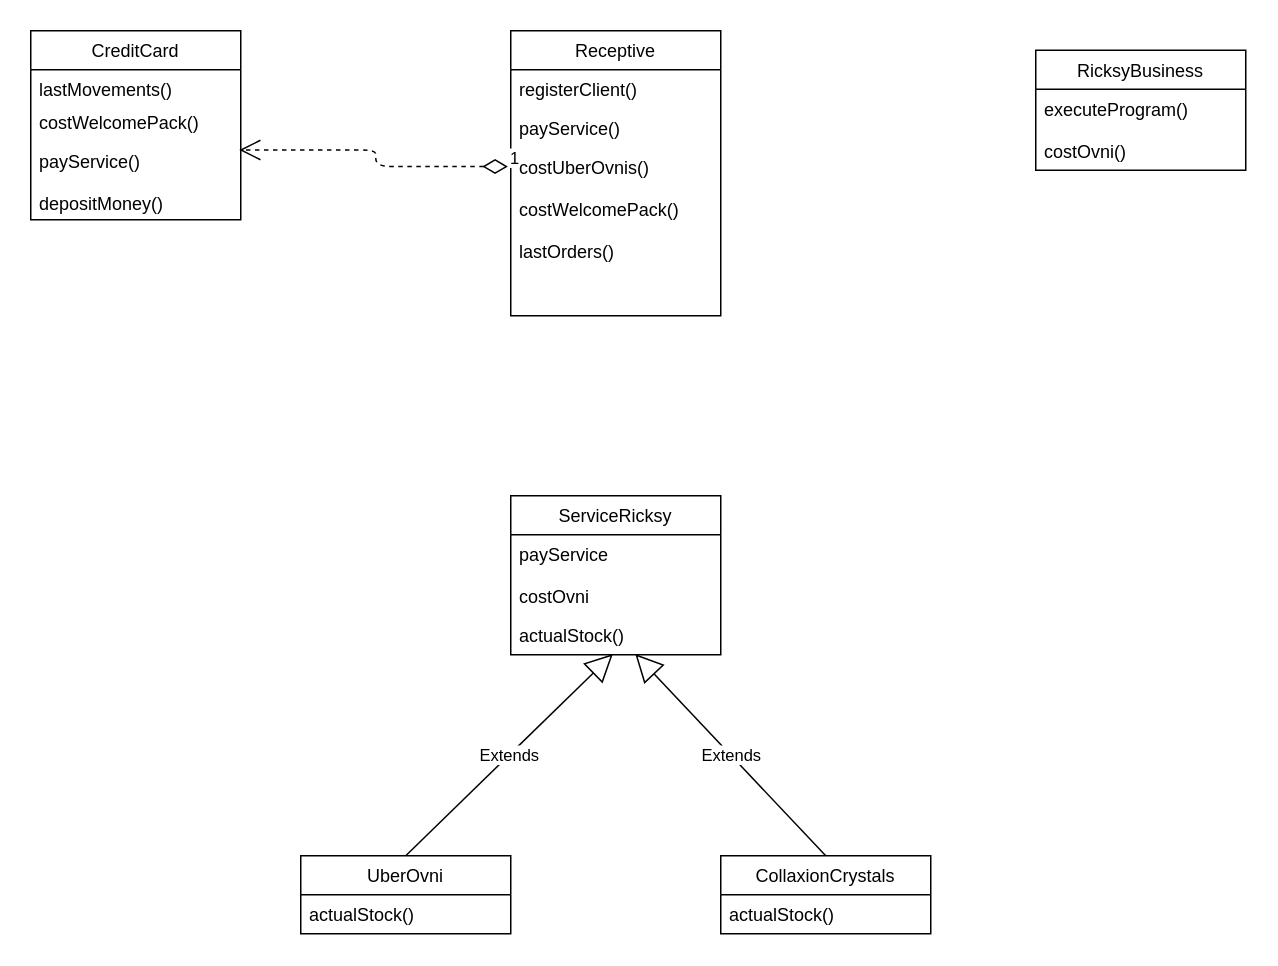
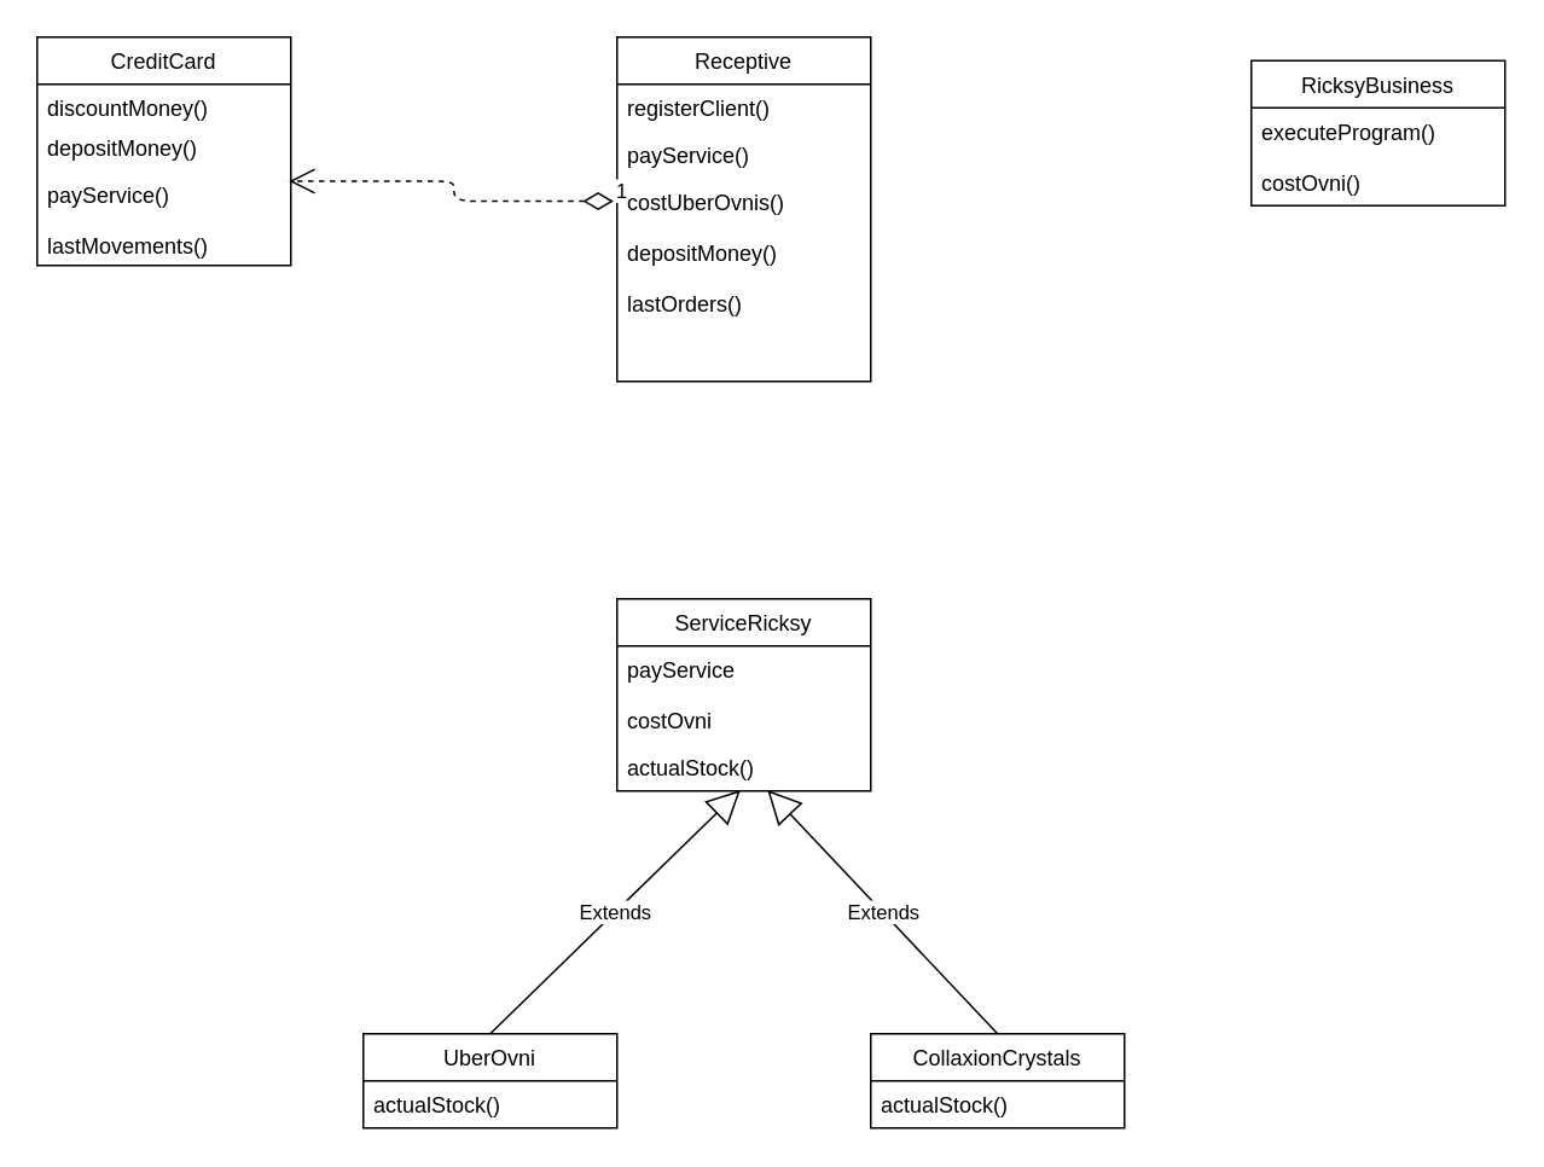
  <mxCell id="0" />
  <mxCell id="1" parent="0" />
  <mxCell id="2" value="CreditCard" style="swimlane;fontStyle=0;childLayout=stackLayout;horizontal=1;startSize=26;fillColor=none;horizontalStack=0;resizeParent=1;resizeParentMax=0;resizeLast=0;collapsible=1;marginBottom=0;" vertex="1" parent="1"><mxGeometry x="20" y="20" width="140" height="126" as="geometry" /></mxCell>
- <mxCell id="3" value="lastMovements()" style="text;strokeColor=none;fillColor=none;align=left;verticalAlign=top;spacingLeft=4;spacingRight=4;overflow=hidden;rotatable=0;points=[[0,0.5],[1,0.5]];portConstraint=eastwest;" vertex="1" parent="2"><mxGeometry y="26" width="140" height="22" as="geometry" /></mxCell>
- <mxCell id="4" value="costWelcomePack()" style="text;strokeColor=none;fillColor=none;align=left;verticalAlign=top;spacingLeft=4;spacingRight=4;overflow=hidden;rotatable=0;points=[[0,0.5],[1,0.5]];portConstraint=eastwest;" vertex="1" parent="2"><mxGeometry y="48" width="140" height="26" as="geometry" /></mxCell>
- <mxCell id="5" value="payService()&#10;&#10;depositMoney()" style="text;strokeColor=none;fillColor=none;align=left;verticalAlign=top;spacingLeft=4;spacingRight=4;overflow=hidden;rotatable=0;points=[[0,0.5],[1,0.5]];portConstraint=eastwest;" vertex="1" parent="2"><mxGeometry y="74" width="140" height="52" as="geometry" /></mxCell>
+ <mxCell id="3" value="discountMoney()" style="text;strokeColor=none;fillColor=none;align=left;verticalAlign=top;spacingLeft=4;spacingRight=4;overflow=hidden;rotatable=0;points=[[0,0.5],[1,0.5]];portConstraint=eastwest;" vertex="1" parent="2"><mxGeometry y="26" width="140" height="22" as="geometry" /></mxCell>
+ <mxCell id="4" value="depositMoney()" style="text;strokeColor=none;fillColor=none;align=left;verticalAlign=top;spacingLeft=4;spacingRight=4;overflow=hidden;rotatable=0;points=[[0,0.5],[1,0.5]];portConstraint=eastwest;" vertex="1" parent="2"><mxGeometry y="48" width="140" height="26" as="geometry" /></mxCell>
+ <mxCell id="5" value="payService()&#10;&#10;lastMovements()" style="text;strokeColor=none;fillColor=none;align=left;verticalAlign=top;spacingLeft=4;spacingRight=4;overflow=hidden;rotatable=0;points=[[0,0.5],[1,0.5]];portConstraint=eastwest;" vertex="1" parent="2"><mxGeometry y="74" width="140" height="52" as="geometry" /></mxCell>
  <mxCell id="6" value="Receptive" style="swimlane;fontStyle=0;childLayout=stackLayout;horizontal=1;startSize=26;fillColor=none;horizontalStack=0;resizeParent=1;resizeParentMax=0;resizeLast=0;collapsible=1;marginBottom=0;" vertex="1" parent="1"><mxGeometry x="340" y="20" width="140" height="190" as="geometry" /></mxCell>
  <mxCell id="7" value="registerClient()" style="text;strokeColor=none;fillColor=none;align=left;verticalAlign=top;spacingLeft=4;spacingRight=4;overflow=hidden;rotatable=0;points=[[0,0.5],[1,0.5]];portConstraint=eastwest;" vertex="1" parent="6"><mxGeometry y="26" width="140" height="26" as="geometry" /></mxCell>
  <mxCell id="8" value="payService()" style="text;strokeColor=none;fillColor=none;align=left;verticalAlign=top;spacingLeft=4;spacingRight=4;overflow=hidden;rotatable=0;points=[[0,0.5],[1,0.5]];portConstraint=eastwest;" vertex="1" parent="6"><mxGeometry y="52" width="140" height="26" as="geometry" /></mxCell>
- <mxCell id="9" value="costUberOvnis()&#10;&#10;costWelcomePack()&#10;&#10;lastOrders()" style="text;strokeColor=none;fillColor=none;align=left;verticalAlign=top;spacingLeft=4;spacingRight=4;overflow=hidden;rotatable=0;points=[[0,0.5],[1,0.5]];portConstraint=eastwest;" vertex="1" parent="6"><mxGeometry y="78" width="140" height="112" as="geometry" /></mxCell>
+ <mxCell id="9" value="costUberOvnis()&#10;&#10;depositMoney()&#10;&#10;lastOrders()" style="text;strokeColor=none;fillColor=none;align=left;verticalAlign=top;spacingLeft=4;spacingRight=4;overflow=hidden;rotatable=0;points=[[0,0.5],[1,0.5]];portConstraint=eastwest;" vertex="1" parent="6"><mxGeometry y="78" width="140" height="112" as="geometry" /></mxCell>
  <mxCell id="10" value="UberOvni" style="swimlane;fontStyle=0;childLayout=stackLayout;horizontal=1;startSize=26;fillColor=none;horizontalStack=0;resizeParent=1;resizeParentMax=0;resizeLast=0;collapsible=1;marginBottom=0;" vertex="1" parent="1"><mxGeometry x="200" y="570" width="140" height="52" as="geometry" /></mxCell>
  <mxCell id="11" value="actualStock()" style="text;strokeColor=none;fillColor=none;align=left;verticalAlign=top;spacingLeft=4;spacingRight=4;overflow=hidden;rotatable=0;points=[[0,0.5],[1,0.5]];portConstraint=eastwest;" vertex="1" parent="10"><mxGeometry y="26" width="140" height="26" as="geometry" /></mxCell>
  <mxCell id="12" value="CollaxionCrystals" style="swimlane;fontStyle=0;childLayout=stackLayout;horizontal=1;startSize=26;fillColor=none;horizontalStack=0;resizeParent=1;resizeParentMax=0;resizeLast=0;collapsible=1;marginBottom=0;" vertex="1" parent="1"><mxGeometry x="480" y="570" width="140" height="52" as="geometry" /></mxCell>
  <mxCell id="13" value="actualStock()" style="text;strokeColor=none;fillColor=none;align=left;verticalAlign=top;spacingLeft=4;spacingRight=4;overflow=hidden;rotatable=0;points=[[0,0.5],[1,0.5]];portConstraint=eastwest;" vertex="1" parent="12"><mxGeometry y="26" width="140" height="26" as="geometry" /></mxCell>
  <mxCell id="14" value="RicksyBusiness" style="swimlane;fontStyle=0;childLayout=stackLayout;horizontal=1;startSize=26;fillColor=none;horizontalStack=0;resizeParent=1;resizeParentMax=0;resizeLast=0;collapsible=1;marginBottom=0;" vertex="1" parent="1"><mxGeometry x="690" y="33" width="140" height="80" as="geometry" /></mxCell>
  <mxCell id="15" value="executeProgram()&#10;&#10;costOvni()" style="text;strokeColor=none;fillColor=none;align=left;verticalAlign=top;spacingLeft=4;spacingRight=4;overflow=hidden;rotatable=0;points=[[0,0.5],[1,0.5]];portConstraint=eastwest;" vertex="1" parent="14"><mxGeometry y="26" width="140" height="54" as="geometry" /></mxCell>
  <mxCell id="16" value="ServiceRicksy" style="swimlane;fontStyle=0;childLayout=stackLayout;horizontal=1;startSize=26;fillColor=none;horizontalStack=0;resizeParent=1;resizeParentMax=0;resizeLast=0;collapsible=1;marginBottom=0;" vertex="1" parent="1"><mxGeometry x="340" y="330" width="140" height="106" as="geometry" /></mxCell>
  <mxCell id="17" value="payService&#10;&#10;costOvni" style="text;strokeColor=none;fillColor=none;align=left;verticalAlign=top;spacingLeft=4;spacingRight=4;overflow=hidden;rotatable=0;points=[[0,0.5],[1,0.5]];portConstraint=eastwest;" vertex="1" parent="16"><mxGeometry y="26" width="140" height="54" as="geometry" /></mxCell>
  <mxCell id="18" value="actualStock()" style="text;strokeColor=none;fillColor=none;align=left;verticalAlign=top;spacingLeft=4;spacingRight=4;overflow=hidden;rotatable=0;points=[[0,0.5],[1,0.5]];portConstraint=eastwest;" vertex="1" parent="16"><mxGeometry y="80" width="140" height="26" as="geometry" /></mxCell>
  <mxCell id="19" value="Extends" style="endArrow=block;endSize=16;endFill=0;html=1;entryX=0.486;entryY=0.981;entryDx=0;entryDy=0;entryPerimeter=0;exitX=0.5;exitY=0;exitDx=0;exitDy=0;" edge="1" parent="1" source="10" target="18"><mxGeometry width="160" relative="1" as="geometry"><mxPoint x="-60" y="610" as="sourcePoint" /><mxPoint x="100" y="610" as="targetPoint" /></mxGeometry></mxCell>
  <mxCell id="20" value="Extends" style="endArrow=block;endSize=16;endFill=0;html=1;exitX=0.5;exitY=0;exitDx=0;exitDy=0;entryX=0.593;entryY=0.981;entryDx=0;entryDy=0;entryPerimeter=0;" edge="1" parent="1" source="12" target="18"><mxGeometry width="160" relative="1" as="geometry"><mxPoint x="280" y="580" as="sourcePoint" /><mxPoint x="480" y="520" as="targetPoint" /></mxGeometry></mxCell>
  <mxCell id="21" value="1" style="endArrow=open;html=1;endSize=12;startArrow=diamondThin;startSize=14;startFill=0;edgeStyle=orthogonalEdgeStyle;align=left;verticalAlign=bottom;exitX=-0.014;exitY=0.112;exitDx=0;exitDy=0;exitPerimeter=0;entryX=0.993;entryY=0.106;entryDx=0;entryDy=0;entryPerimeter=0;dashed=1;" edge="1" parent="1" source="9" target="5"><mxGeometry x="-1" y="3" relative="1" as="geometry"><mxPoint x="180" y="210" as="sourcePoint" /><mxPoint x="340" y="210" as="targetPoint" /></mxGeometry></mxCell>
